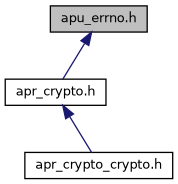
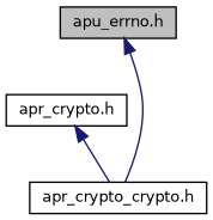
  digraph {
    node [color=black fillcolor=white fontname=Helvetica fontsize=10 shape=record style=filled]
    edge [color=midnightblue dir=back fontname=Helvetica fontsize=10 labelfontname=Helvetica labelfontsize=10 style=solid]
    n1 [fillcolor=grey75 fontcolor=black height=0.2 label="apu_errno.h" width=0.4]
    n2 [height=0.2 label="apr_crypto.h" width=0.4]
    n3 [height=0.2 label="apr_crypto_crypto.h" width=0.4]
-   n1 -> n2
+   n1 -> n3
    n2 -> n3
  }
